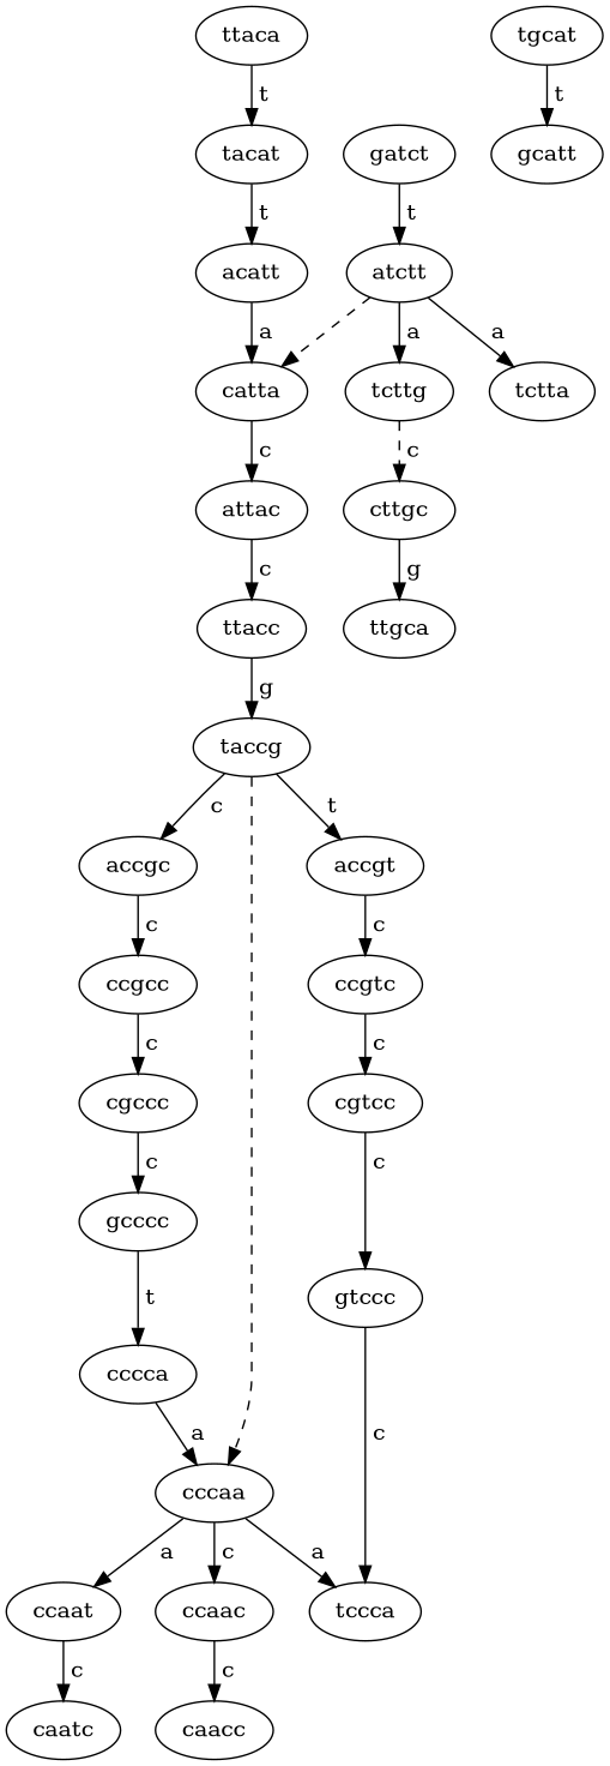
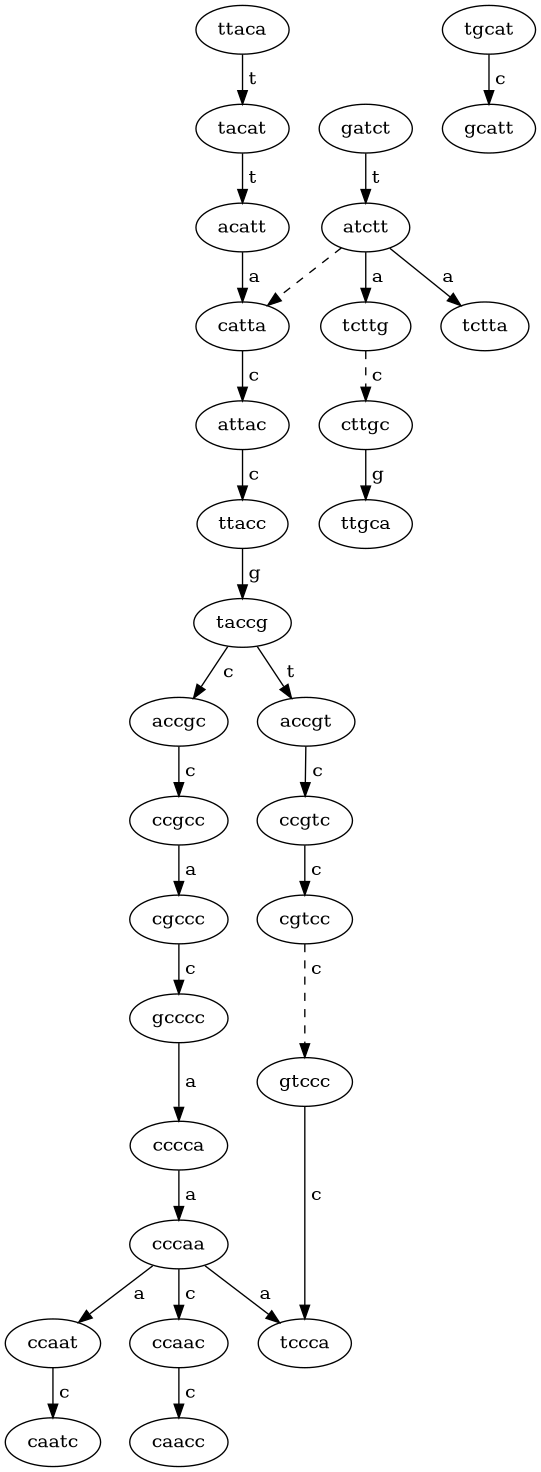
  digraph {
    fontname="DejaVu Serif"
    nodesep=0.3
    ranksep=0.3
    node [fontname="DejaVu Serif"]
    edge [fontname="DejaVu Serif"]
    atctt
    tcttg
    catta
    tctta
    cttgc
    attac
    ttgca
    ttacc
    tgcat
    gcatt
    taccg
    accgc
    cccaa
    accgt
    ccgcc
    ccaat
    ccaac
    tccca
    ccgtc
    cgccc
    gcccc
    cccca
    caatc
    caacc
    gatct
    ttaca
    tacat
    acatt
    cgtcc
    gtccc
    atctt -> tcttg [label=" a"]
    atctt -> catta [style=dashed]
    atctt -> tctta [label=" a"]
    tcttg -> cttgc [label=" c" style=dashed]
    catta -> attac [label=" c"]
    cttgc -> ttgca [label=" g"]
    attac -> ttacc [label=" c"]
    ttacc -> taccg [label=" g"]
-   tgcat -> gcatt [label=" t"]
+   tgcat -> gcatt [label=" c"]
    taccg -> accgc [label=" c"]
-   taccg -> cccaa [style=dashed]
    taccg -> accgt [label=" t"]
    accgc -> ccgcc [label=" c"]
    cccaa -> ccaat [label=" a"]
    cccaa -> ccaac [label=" c"]
    cccaa -> tccca [label=" a"]
    accgt -> ccgtc [label=" c"]
-   ccgcc -> cgccc [label=" c"]
+   ccgcc -> cgccc [label=" a"]
    ccaat -> caatc [label=" c"]
    ccaac -> caacc [label=" c"]
    ccgtc -> cgtcc [label=" c"]
    cgccc -> gcccc [label=" c"]
-   gcccc -> cccca [label=" t"]
+   gcccc -> cccca [label=" a"]
    cccca -> cccaa [label=" a"]
    gatct -> atctt [label=" t"]
    ttaca -> tacat [label=" t"]
    tacat -> acatt [label=" t"]
    acatt -> catta [label=" a"]
-   cgtcc -> gtccc [label=" c"]
+   cgtcc -> gtccc [label=" c" style=dashed]
    gtccc -> tccca [label=" c"]
  }
